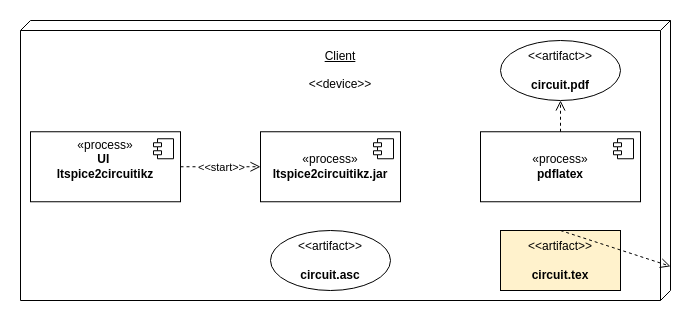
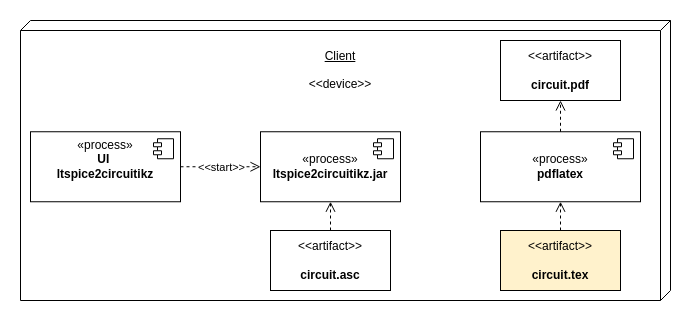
  <mxCell id="0" />
  <mxCell id="1" parent="0" />
  <mxCell id="2" value="" style="group" vertex="1" connectable="0" parent="1"><mxGeometry x="20" y="20" width="650" height="280" as="geometry" /></mxCell>
  <mxCell id="3" value="&lt;br&gt;Client" style="verticalAlign=top;align=center;spacingTop=8;spacingLeft=2;spacingRight=12;shape=cube;size=10;direction=south;fontStyle=4;html=1;whiteSpace=wrap;" parent="2" vertex="1"><mxGeometry width="650" height="280" as="geometry" /></mxCell>
  <mxCell id="4" value="«process»&lt;br&gt;&lt;b&gt;UI&amp;nbsp;&lt;br&gt;&lt;/b&gt;&lt;b style=&quot;border-color: var(--border-color);&quot;&gt;ltspice2circuitikz&lt;/b&gt;&lt;b&gt;&lt;br&gt;&amp;nbsp;&lt;/b&gt;" style="html=1;dropTarget=0;whiteSpace=wrap;" parent="2" vertex="1"><mxGeometry x="10" y="111.25" width="150" height="70" as="geometry" /></mxCell>
  <mxCell id="5" value="" style="shape=module;jettyWidth=8;jettyHeight=4;" parent="4" vertex="1"><mxGeometry x="1" width="20" height="20" relative="1" as="geometry"><mxPoint x="-27" y="7" as="offset" /></mxGeometry></mxCell>
  <mxCell id="6" value="«process»&lt;b style=&quot;border-color: var(--border-color);&quot;&gt;&lt;br&gt;ltspice2circuitikz.jar&lt;/b&gt;" style="html=1;dropTarget=0;whiteSpace=wrap;" parent="2" vertex="1"><mxGeometry x="240" y="111.25" width="140" height="70" as="geometry" /></mxCell>
  <mxCell id="7" value="" style="shape=module;jettyWidth=8;jettyHeight=4;" parent="6" vertex="1"><mxGeometry x="1" width="20" height="20" relative="1" as="geometry"><mxPoint x="-27" y="7" as="offset" /></mxGeometry></mxCell>
  <mxCell id="8" value="" style="endArrow=open;startArrow=none;endFill=0;startFill=0;endSize=8;html=1;verticalAlign=bottom;dashed=1;labelBackgroundColor=none;rounded=0;exitX=1;exitY=0.5;exitDx=0;exitDy=0;entryX=0;entryY=0.5;entryDx=0;entryDy=0;" parent="2" source="4" target="6" edge="1"><mxGeometry width="160" relative="1" as="geometry"><mxPoint x="360" y="260" as="sourcePoint" /><mxPoint x="360" y="213" as="targetPoint" /></mxGeometry></mxCell>
  <mxCell id="9" value="&amp;lt;&amp;lt;start&amp;gt;&amp;gt;" style="edgeLabel;html=1;align=center;verticalAlign=middle;resizable=0;points=[];" parent="8" vertex="1" connectable="0"><mxGeometry x="-0.292" relative="1" as="geometry"><mxPoint x="12" as="offset" /></mxGeometry></mxCell>
  <mxCell id="10" value="«process»&lt;b style=&quot;border-color: var(--border-color);&quot;&gt;&lt;br&gt;pdflatex&lt;/b&gt;" style="html=1;dropTarget=0;whiteSpace=wrap;" parent="2" vertex="1"><mxGeometry x="460" y="111.25" width="160" height="70" as="geometry" /></mxCell>
  <mxCell id="11" value="" style="shape=module;jettyWidth=8;jettyHeight=4;" parent="10" vertex="1"><mxGeometry x="1" width="20" height="20" relative="1" as="geometry"><mxPoint x="-27" y="7" as="offset" /></mxGeometry></mxCell>
  <mxCell id="12" value="&amp;lt;&amp;lt;device&amp;gt;&amp;gt;" style="text;html=1;strokeColor=none;fillColor=none;align=center;verticalAlign=middle;whiteSpace=wrap;rounded=0;" parent="2" vertex="1"><mxGeometry x="290" y="45" width="60" height="37.5" as="geometry" /></mxCell>
- <mxCell id="13" value="&amp;lt;&amp;lt;artifact&amp;gt;&amp;gt;&lt;br&gt;&lt;br&gt;&lt;b&gt;circuit.pdf&lt;/b&gt;" style="ellipse;html=1;align=center;verticalAlign=middle;dashed=0;whiteSpace=wrap;" parent="2" vertex="1"><mxGeometry x="480" y="20" width="120" height="60" as="geometry" /></mxCell>
+ <mxCell id="13" value="&amp;lt;&amp;lt;artifact&amp;gt;&amp;gt;&lt;br&gt;&lt;br&gt;&lt;b&gt;circuit.pdf&lt;/b&gt;" style="html=1;align=center;verticalAlign=middle;dashed=0;whiteSpace=wrap;" parent="2" vertex="1"><mxGeometry x="480" y="20" width="120" height="60" as="geometry" /></mxCell>
  <mxCell id="14" value="" style="endArrow=open;startArrow=none;endFill=0;startFill=0;endSize=8;html=1;verticalAlign=bottom;dashed=1;labelBackgroundColor=none;rounded=0;exitX=0.5;exitY=0;exitDx=0;exitDy=0;entryX=0.5;entryY=1;entryDx=0;entryDy=0;" parent="2" source="10" target="13" edge="1"><mxGeometry width="160" relative="1" as="geometry"><mxPoint x="690" y="240" as="sourcePoint" /><mxPoint x="690" y="191" as="targetPoint" /></mxGeometry></mxCell>
- <mxCell id="15" value="&amp;lt;&amp;lt;artifact&amp;gt;&amp;gt;&lt;br&gt;&lt;br&gt;&lt;b&gt;circuit.asc&lt;/b&gt;" style="ellipse;html=1;align=center;verticalAlign=middle;dashed=0;whiteSpace=wrap;" parent="2" vertex="1"><mxGeometry x="250" y="210" width="120" height="60" as="geometry" /></mxCell>
+ <mxCell id="15" value="&amp;lt;&amp;lt;artifact&amp;gt;&amp;gt;&lt;br&gt;&lt;br&gt;&lt;b&gt;circuit.asc&lt;/b&gt;" style="html=1;align=center;verticalAlign=middle;dashed=0;whiteSpace=wrap;" parent="2" vertex="1"><mxGeometry x="250" y="210" width="120" height="60" as="geometry" /></mxCell>
+ <mxCell id="16" value="" style="endArrow=open;startArrow=none;endFill=0;startFill=0;endSize=8;html=1;verticalAlign=bottom;dashed=1;labelBackgroundColor=none;rounded=0;exitX=0.5;exitY=0;exitDx=0;exitDy=0;entryX=0.5;entryY=1;entryDx=0;entryDy=0;" parent="2" source="15" target="6" edge="1"><mxGeometry width="160" relative="1" as="geometry"><mxPoint x="210" y="230" as="sourcePoint" /><mxPoint x="340" y="180" as="targetPoint" /></mxGeometry></mxCell>
  <mxCell id="17" value="&amp;lt;&amp;lt;artifact&amp;gt;&amp;gt;&lt;br&gt;&lt;br&gt;&lt;b&gt;circuit.tex&lt;/b&gt;" style="html=1;align=center;verticalAlign=middle;dashed=0;whiteSpace=wrap;fillColor=#fff2cc;" parent="2" vertex="1"><mxGeometry x="480" y="210" width="120" height="60" as="geometry" /></mxCell>
- <mxCell id="18" value="" style="endArrow=open;startArrow=none;endFill=0;startFill=0;endSize=8;html=1;verticalAlign=bottom;dashed=1;labelBackgroundColor=none;rounded=0;exitX=0.5;exitY=0;exitDx=0;exitDy=0;" parent="2" source="17" target="3" edge="1"><mxGeometry width="160" relative="1" as="geometry"><mxPoint x="647" y="230" as="sourcePoint" /><mxPoint x="577" y="181" as="targetPoint" /></mxGeometry></mxCell>
+ <mxCell id="18" value="" style="endArrow=open;startArrow=none;endFill=0;startFill=0;endSize=8;html=1;verticalAlign=bottom;dashed=1;labelBackgroundColor=none;rounded=0;exitX=0.5;exitY=0;exitDx=0;exitDy=0;entryX=0.5;entryY=1;entryDx=0;entryDy=0;" parent="2" source="17" target="10" edge="1"><mxGeometry width="160" relative="1" as="geometry"><mxPoint x="647" y="230" as="sourcePoint" /><mxPoint x="577" y="181" as="targetPoint" /></mxGeometry></mxCell>
